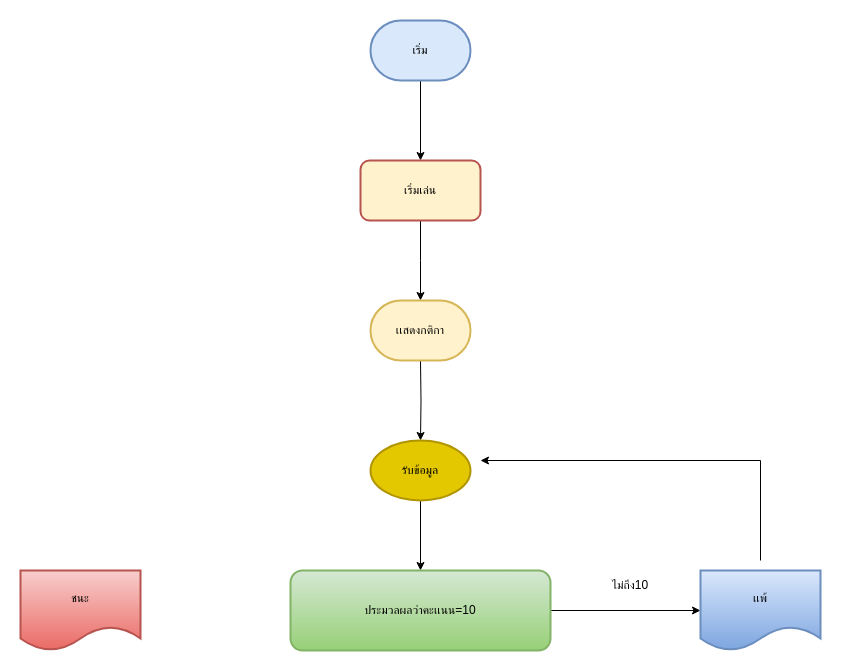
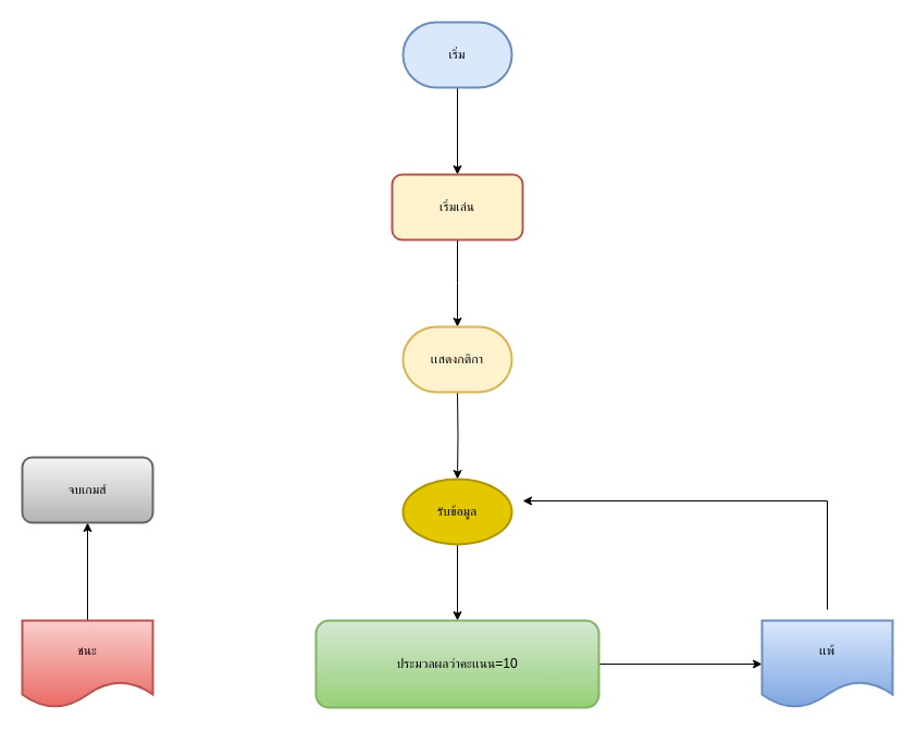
  <mxCell id="0" />
  <mxCell id="1" parent="0" />
  <mxCell id="2" value="" style="edgeStyle=orthogonalEdgeStyle;rounded=0;orthogonalLoop=1;jettySize=auto;html=1;" edge="1" parent="1" source="3" target="5"><mxGeometry relative="1" as="geometry" /></mxCell>
  <mxCell id="3" value="เริ่ม" style="strokeWidth=2;html=1;shape=mxgraph.flowchart.terminator;whiteSpace=wrap;fillColor=#dae8fc;strokeColor=#6c8ebf;" vertex="1" parent="1"><mxGeometry x="370" y="20" width="100" height="60" as="geometry" /></mxCell>
  <mxCell id="4" value="" style="edgeStyle=orthogonalEdgeStyle;rounded=0;orthogonalLoop=1;jettySize=auto;html=1;" edge="1" parent="1" source="5"><mxGeometry relative="1" as="geometry"><mxPoint x="420" y="300" as="targetPoint" /></mxGeometry></mxCell>
  <mxCell id="5" value="เริ่มเล่น" style="rounded=1;whiteSpace=wrap;html=1;strokeWidth=2;fillColor=#fff2cc;strokeColor=#b85450;" vertex="1" parent="1"><mxGeometry x="360" y="160" width="120" height="60" as="geometry" /></mxCell>
  <mxCell id="6" value="" style="edgeStyle=orthogonalEdgeStyle;rounded=0;orthogonalLoop=1;jettySize=auto;html=1;" edge="1" parent="1" target="8"><mxGeometry relative="1" as="geometry"><mxPoint x="420" y="360" as="sourcePoint" /></mxGeometry></mxCell>
  <mxCell id="7" value="" style="edgeStyle=orthogonalEdgeStyle;rounded=0;orthogonalLoop=1;jettySize=auto;html=1;" edge="1" parent="1" source="8" target="11"><mxGeometry relative="1" as="geometry" /></mxCell>
  <mxCell id="8" value="รับข้อมูล" style="strokeWidth=2;html=1;shape=mxgraph.flowchart.start_1;whiteSpace=wrap;fillColor=#e3c800;fontColor=#000000;strokeColor=#B09500;" vertex="1" parent="1"><mxGeometry x="370" y="440" width="100" height="60" as="geometry" /></mxCell>
  <mxCell id="9" value="เเสดงกติกา" style="strokeWidth=2;html=1;shape=mxgraph.flowchart.terminator;whiteSpace=wrap;fillColor=#fff2cc;strokeColor=#d6b656;" vertex="1" parent="1"><mxGeometry x="370" y="300" width="100" height="60" as="geometry" /></mxCell>
  <mxCell id="10" value="" style="edgeStyle=orthogonalEdgeStyle;rounded=0;orthogonalLoop=1;jettySize=auto;html=1;" edge="1" parent="1" source="11" target="12"><mxGeometry relative="1" as="geometry" /></mxCell>
  <mxCell id="11" value="ประมวลผลว่าคะเเนน=10" style="whiteSpace=wrap;html=1;strokeWidth=2;fillColor=#d5e8d4;gradientColor=#97d077;strokeColor=#82b366;rounded=1;" vertex="1" parent="1"><mxGeometry x="290" y="570" width="260" height="80" as="geometry" /></mxCell>
  <mxCell id="12" value="เเพ้" style="shape=document;whiteSpace=wrap;html=1;boundedLbl=1;strokeWidth=2;fillColor=#dae8fc;gradientColor=#7ea6e0;strokeColor=#6c8ebf;" vertex="1" parent="1"><mxGeometry x="700" y="570" width="120" height="80" as="geometry" /></mxCell>
+ <mxCell id="13" value="" style="edgeStyle=orthogonalEdgeStyle;rounded=0;orthogonalLoop=1;jettySize=auto;html=1;" edge="1" parent="1" source="14" target="15"><mxGeometry relative="1" as="geometry" /></mxCell>
  <mxCell id="14" value="ชนะ" style="shape=document;whiteSpace=wrap;html=1;boundedLbl=1;strokeWidth=2;fillColor=#f8cecc;gradientColor=#ea6b66;strokeColor=#b85450;" vertex="1" parent="1"><mxGeometry x="20" y="570" width="120" height="80" as="geometry" /></mxCell>
+ <mxCell id="15" value="จบเกมส์" style="rounded=1;whiteSpace=wrap;html=1;strokeWidth=2;fillColor=#f5f5f5;gradientColor=#b3b3b3;strokeColor=#666666;" vertex="1" parent="1"><mxGeometry x="20" y="420" width="120" height="60" as="geometry" /></mxCell>
  <mxCell id="16" value="" style="endArrow=classic;html=1;rounded=0;" edge="1" parent="1"><mxGeometry width="50" height="50" relative="1" as="geometry"><mxPoint x="760" y="460" as="sourcePoint" /><mxPoint x="480" y="460" as="targetPoint" /></mxGeometry></mxCell>
  <mxCell id="17" value="" style="endArrow=none;html=1;rounded=0;" edge="1" parent="1"><mxGeometry width="50" height="50" relative="1" as="geometry"><mxPoint x="760" y="560" as="sourcePoint" /><mxPoint x="760" y="460" as="targetPoint" /></mxGeometry></mxCell>
- <mxCell id="18" value="ไม่ถึง10" style="text;html=1;strokeColor=none;fillColor=none;align=center;verticalAlign=middle;whiteSpace=wrap;rounded=0;" vertex="1" parent="1"><mxGeometry x="600" y="570" width="60" height="30" as="geometry" /></mxCell>
